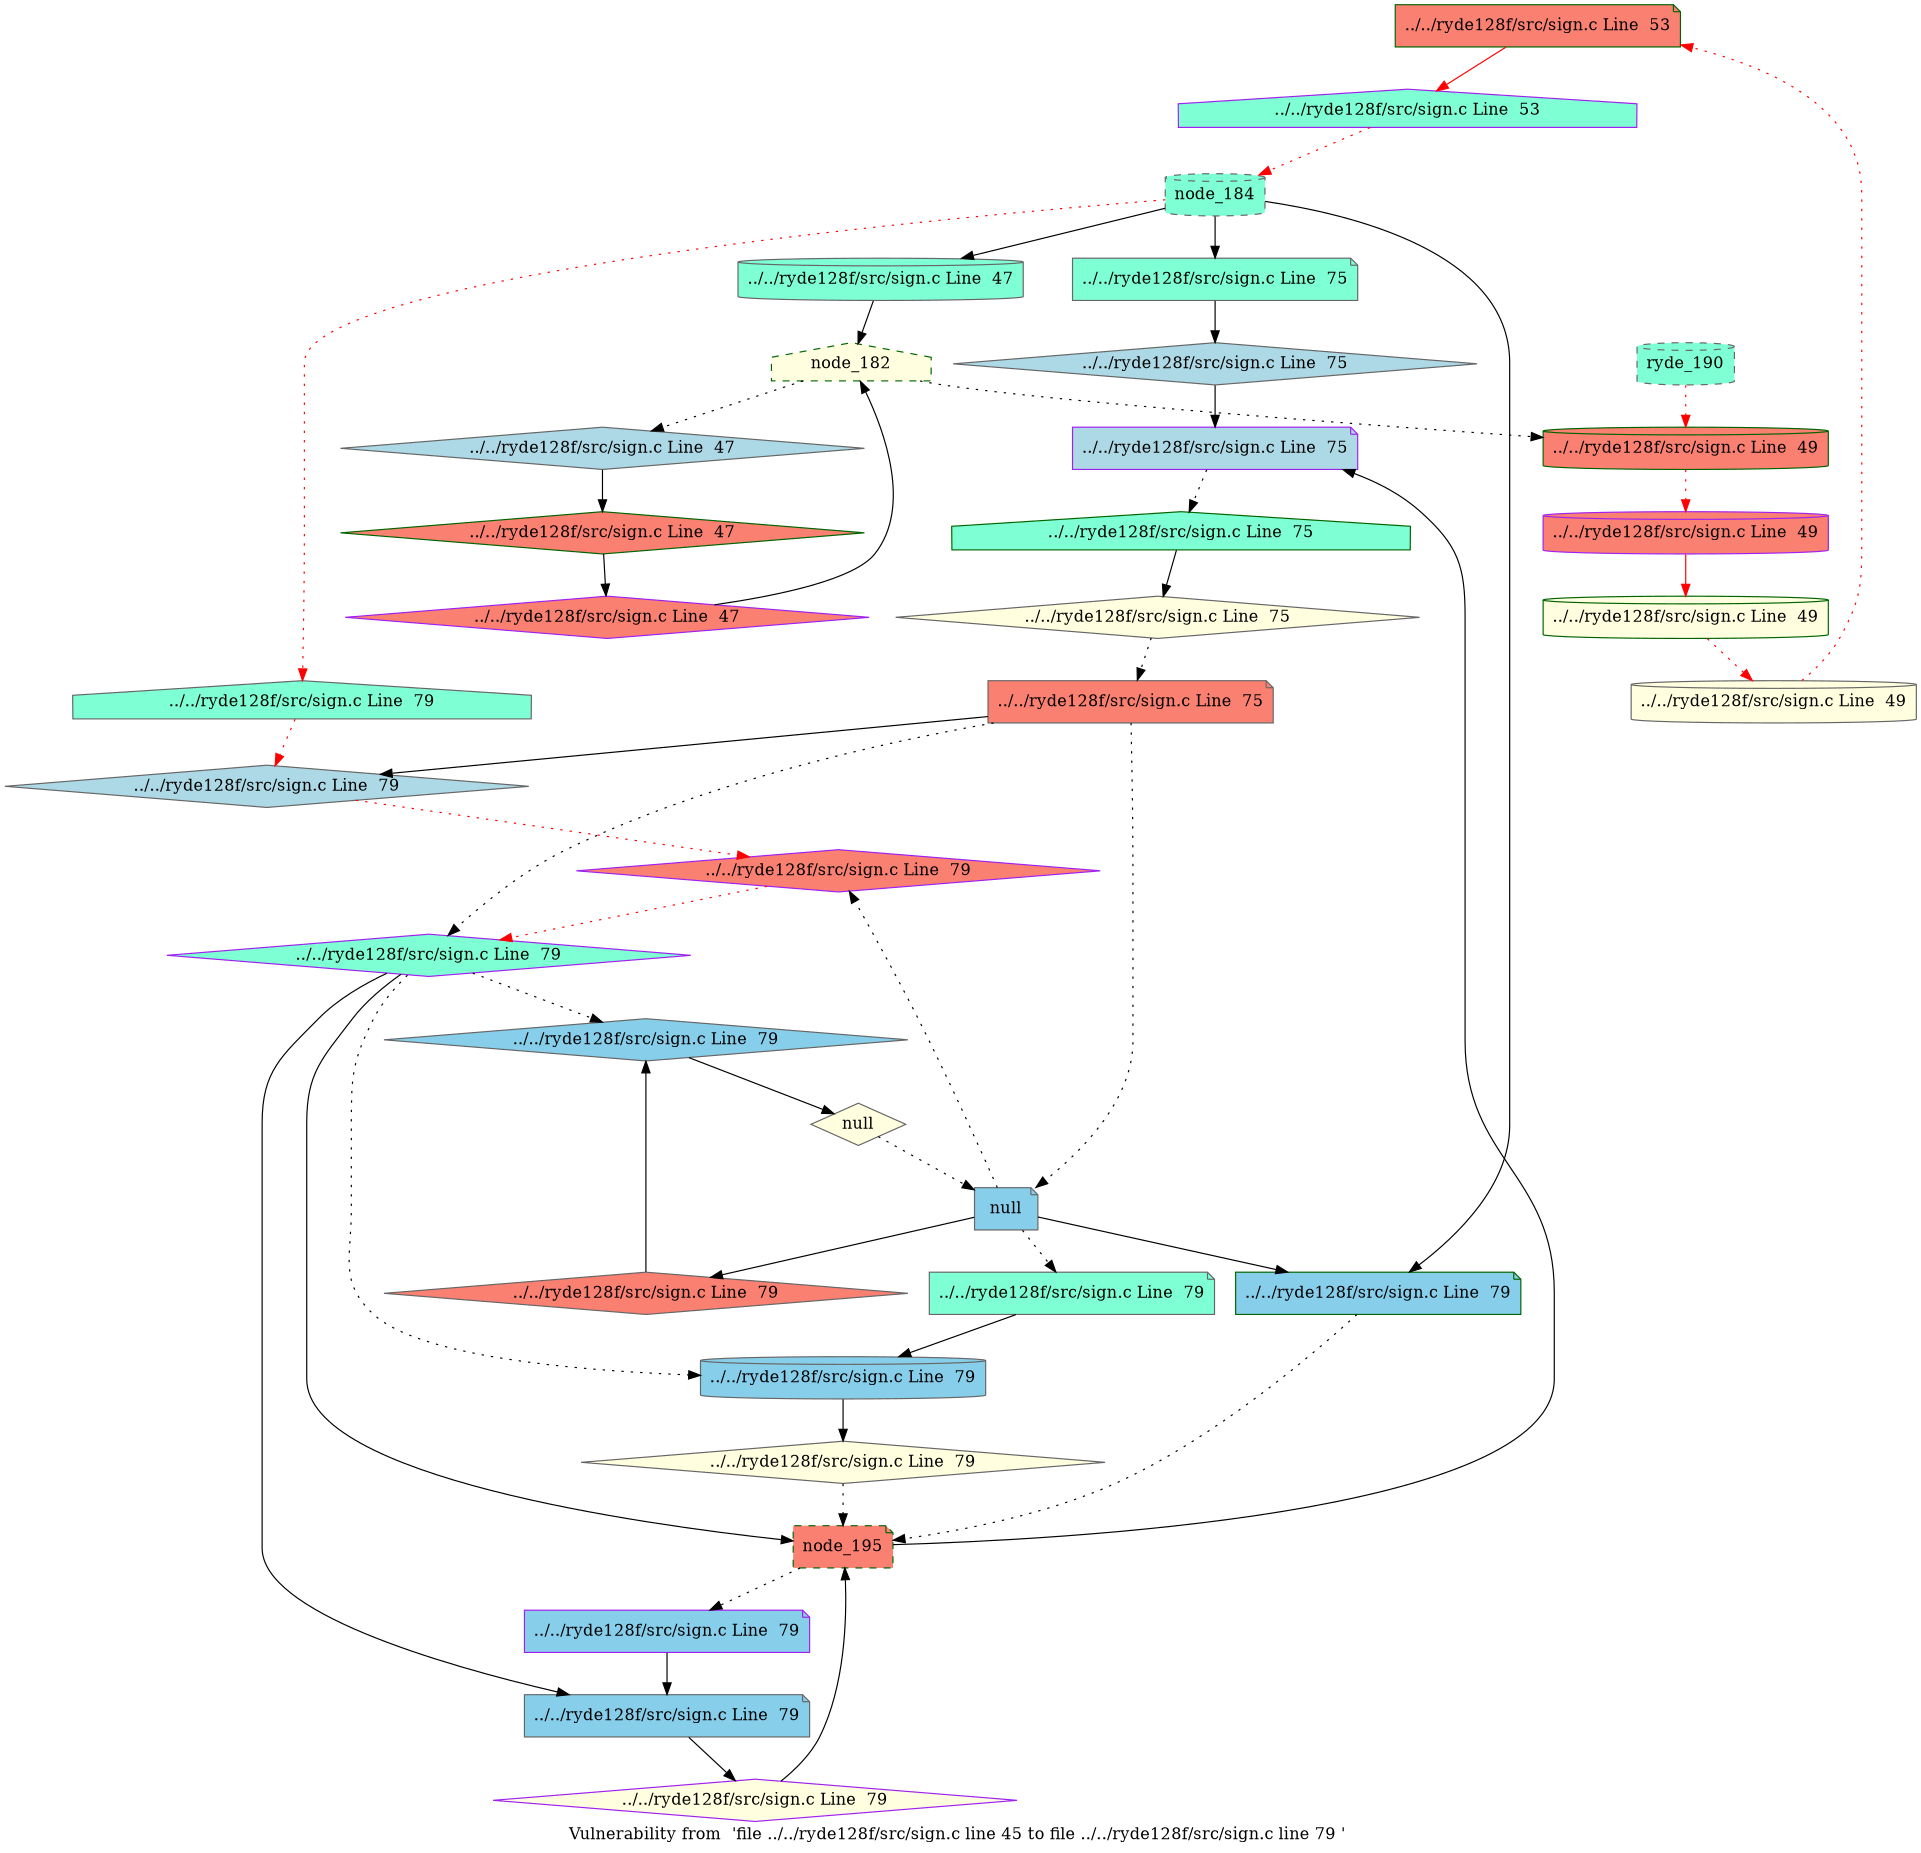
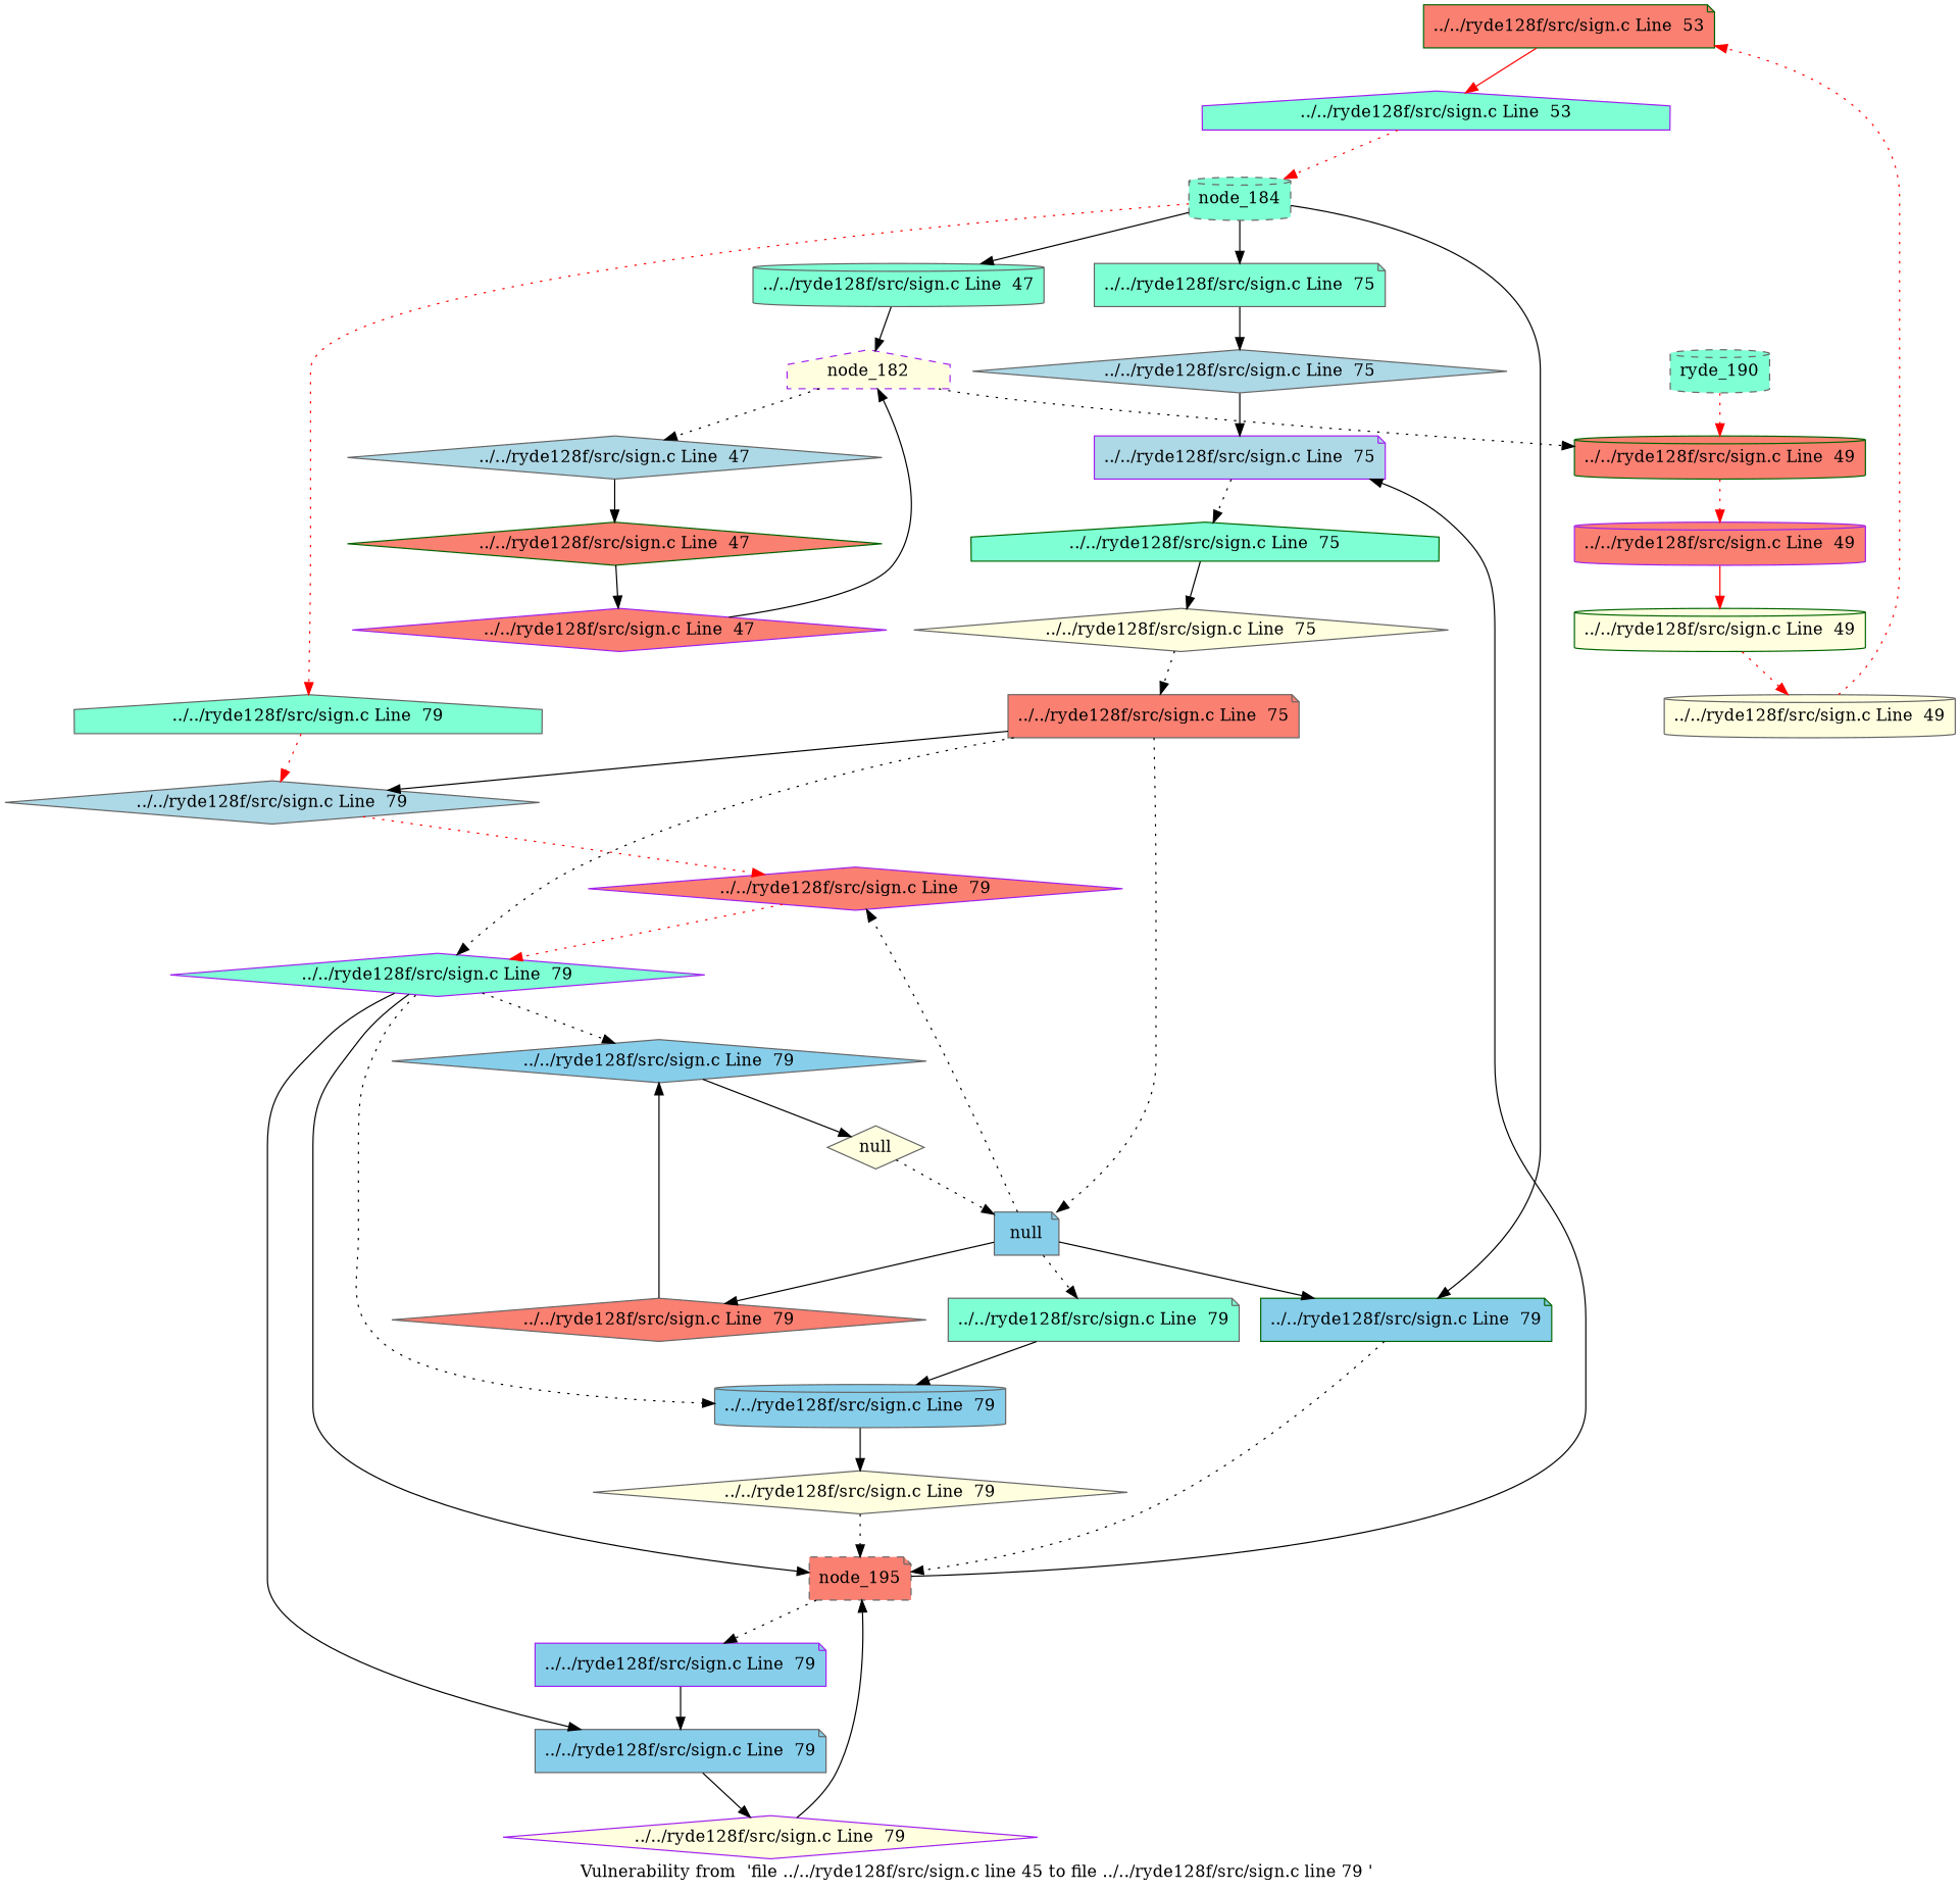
  digraph {
    label="Vulnerability from  'file ../../ryde128f/src/sign.c line 45 to file ../../ryde128f/src/sign.c line 79 ' "
    node [color=gray40 fillcolor=salmon shape=diamond style="solid,filled"]
    edge [style=solid]
    n1 [color=darkgreen label="../../ryde128f/src/sign.c Line  53" shape=note]
    n2 [color=purple fillcolor=aquamarine label="../../ryde128f/src/sign.c Line  53" shape=house]
    node_184 [fillcolor=aquamarine shape=cylinder style="dashed,filled"]
    n4 [fillcolor=aquamarine label="../../ryde128f/src/sign.c Line  75" shape=note]
    n5 [color=darkgreen fillcolor=skyblue label="../../ryde128f/src/sign.c Line  79" shape=note]
    n6 [fillcolor=aquamarine label="../../ryde128f/src/sign.c Line  79" shape=house]
    n7 [fillcolor=aquamarine label="../../ryde128f/src/sign.c Line  47" shape=cylinder]
    n8 [fillcolor=lightblue label="../../ryde128f/src/sign.c Line  75"]
-   node_195 [color=darkgreen shape=note style="dashed,filled"]
+   node_195 [shape=note style="dashed,filled"]
    n10 [fillcolor=lightblue label="../../ryde128f/src/sign.c Line  79"]
-   node_182 [color=darkgreen fillcolor=lightyellow shape=house style="dashed,filled"]
+   node_182 [color=purple fillcolor=lightyellow shape=house style="dashed,filled"]
    n12 [color=purple fillcolor=lightblue label="../../ryde128f/src/sign.c Line  75" shape=note]
    n13 [color=purple fillcolor=skyblue label="../../ryde128f/src/sign.c Line  79" shape=note]
    n14 [color=darkgreen fillcolor=aquamarine label="../../ryde128f/src/sign.c Line  75" shape=house]
    n15 [fillcolor=skyblue label="../../ryde128f/src/sign.c Line  79" shape=note]
    n16 [fillcolor=lightyellow label="../../ryde128f/src/sign.c Line  75"]
    n17 [color=purple fillcolor=lightyellow label="../../ryde128f/src/sign.c Line  79"]
    n18 [label="../../ryde128f/src/sign.c Line  75" shape=note]
    n19 [fillcolor=skyblue label=null shape=note]
    n20 [color=purple fillcolor=aquamarine label="../../ryde128f/src/sign.c Line  79"]
    n21 [label="../../ryde128f/src/sign.c Line  79"]
    n22 [color=purple label="../../ryde128f/src/sign.c Line  79"]
    n23 [fillcolor=aquamarine label="../../ryde128f/src/sign.c Line  79" shape=note]
    n24 [fillcolor=skyblue label="../../ryde128f/src/sign.c Line  79"]
    n25 [fillcolor=skyblue label="../../ryde128f/src/sign.c Line  79" shape=cylinder]
    n26 [fillcolor=lightyellow label=null]
    n27 [fillcolor=lightyellow label="../../ryde128f/src/sign.c Line  79"]
    n28 [color=purple label="../../ryde128f/src/sign.c Line  49" shape=cylinder]
    n29 [color=darkgreen fillcolor=lightyellow label="../../ryde128f/src/sign.c Line  49" shape=cylinder]
    n30 [fillcolor=lightyellow label="../../ryde128f/src/sign.c Line  49" shape=cylinder]
    n31 [color=purple label="../../ryde128f/src/sign.c Line  47"]
    n32 [fillcolor=lightblue label="../../ryde128f/src/sign.c Line  47"]
    n33 [color=darkgreen label="../../ryde128f/src/sign.c Line  49" shape=cylinder]
    n34 [color=darkgreen label="../../ryde128f/src/sign.c Line  47"]
    n35 [fillcolor=aquamarine label=ryde_190 shape=cylinder style="dashed,filled"]
    n1 -> n2 [color=red]
    n2 -> node_184 [color=red style=dotted]
    node_184 -> n4
    node_184 -> n5
    node_184 -> n6 [color=red style=dotted]
    node_184 -> n7
    n4 -> n8
    n5 -> node_195 [style=dotted]
    n6 -> n10 [color=red style=dotted]
    n7 -> node_182
    n8 -> n12
    node_195 -> n12
    node_195 -> n13 [style=dotted]
    n10 -> n22 [color=red style=dotted]
    node_182 -> n32 [style=dotted]
    node_182 -> n33 [style=dotted]
    n12 -> n14 [style=dotted]
    n13 -> n15
    n14 -> n16
    n15 -> n17
    n16 -> n18 [style=dotted]
    n17 -> node_195
    n18 -> n10
    n18 -> n19 [style=dotted]
    n18 -> n20 [style=dotted]
    n19 -> n5
    n19 -> n21
    n19 -> n22 [style=dotted]
    n19 -> n23 [style=dotted]
    n20 -> node_195
    n20 -> n15
    n20 -> n24 [style=dotted]
    n20 -> n25 [style=dotted]
    n21 -> n24
    n22 -> n20 [color=red style=dotted]
    n23 -> n25
    n24 -> n26
    n25 -> n27
    n26 -> n19 [style=dotted]
    n27 -> node_195 [style=dotted]
    n28 -> n29 [color=red]
    n29 -> n30 [color=red style=dotted]
    n30 -> n1 [color=red style=dotted]
    n31 -> node_182
    n32 -> n34
    n33 -> n28 [color=red style=dotted]
    n34 -> n31
    n35 -> n33 [color=red style=dotted]
  }
